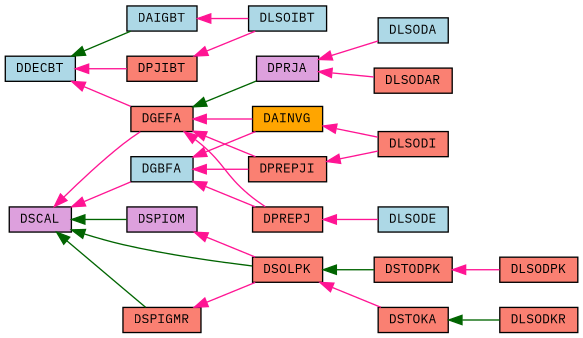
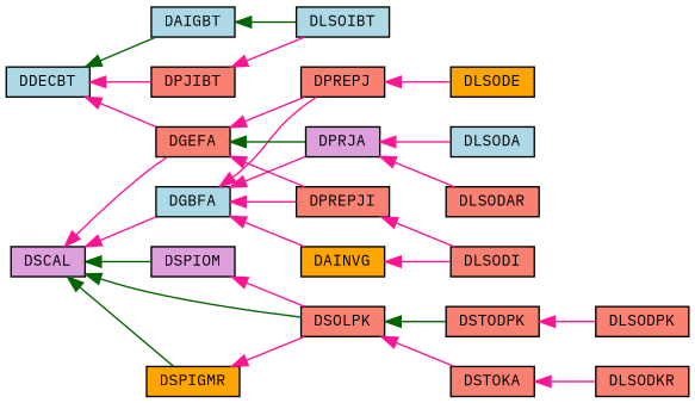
  digraph {
    fontname="IBM Plex Mono"
    rankdir=LR
    node [color=black fillcolor=salmon fontname="IBM Plex Mono" fontsize=10 shape=record style=filled]
    edge [color=deeppink dir=back fontname="IBM Plex Mono" fontsize=10 labelfontname=Helvetica labelfontsize=10 style=solid]
    n1 [fillcolor=plum fontcolor=black height=0.2 label=DSCAL width=0.4]
    n2 [fillcolor=lightblue height=0.2 label=DGBFA width=0.4]
    n3 [height=0.2 label=DGEFA width=0.4]
    n4 [height=0.2 label=DSOLPK width=0.4]
-   n5 [height=0.2 label=DSPIGMR width=0.4]
+   n5 [fillcolor=orange height=0.2 label=DSPIGMR width=0.4]
    n6 [fillcolor=plum height=0.2 label=DSPIOM width=0.4]
    n7 [fillcolor=orange height=0.2 label=DAINVG width=0.4]
    n8 [height=0.2 label=DPREPJ width=0.4]
    n9 [height=0.2 label=DPREPJI width=0.4]
    n10 [fillcolor=plum height=0.2 label=DPRJA width=0.4]
    n11 [height=0.2 label=DSTODPK width=0.4]
    n12 [height=0.2 label=DSTOKA width=0.4]
    n13 [height=0.2 label=DLSODI width=0.4]
-   n14 [fillcolor=lightblue height=0.2 label=DLSODE width=0.4]
+   n14 [fillcolor=orange height=0.2 label=DLSODE width=0.4]
    n15 [fillcolor=lightblue height=0.2 label=DLSODA width=0.4]
    n16 [height=0.2 label=DLSODAR width=0.4]
    n17 [fillcolor=lightblue height=0.2 label=DDECBT width=0.4]
    n18 [fillcolor=lightblue height=0.2 label=DAIGBT width=0.4]
    n19 [height=0.2 label=DPJIBT width=0.4]
    n20 [fillcolor=lightblue height=0.2 label=DLSOIBT width=0.4]
    n21 [height=0.2 label=DLSODPK width=0.4]
    n22 [height=0.2 label=DLSODKR width=0.4]
    n1 -> n2
    n1 -> n3
    n1 -> n4 [color=darkgreen]
    n1 -> n5 [color=darkgreen]
    n1 -> n6 [color=darkgreen]
    n2 -> n7
    n2 -> n8
    n2 -> n9
-   n3 -> n7
+   n2 -> n10
    n3 -> n8
    n3 -> n9
    n3 -> n10 [color=darkgreen]
    n4 -> n11 [color=darkgreen]
    n4 -> n12
    n5 -> n4
    n6 -> n4
    n7 -> n13
    n8 -> n14
    n9 -> n13
    n10 -> n15
    n10 -> n16
    n11 -> n21
-   n12 -> n22 [color=darkgreen]
+   n12 -> n22
    n17 -> n3
    n17 -> n18 [color=darkgreen]
    n17 -> n19
-   n18 -> n20
+   n18 -> n20 [color=darkgreen]
    n19 -> n20
  }
